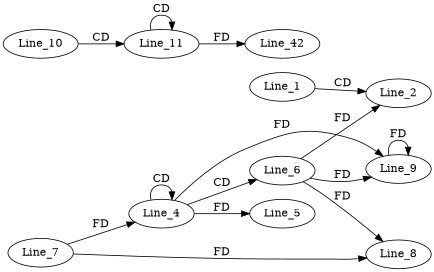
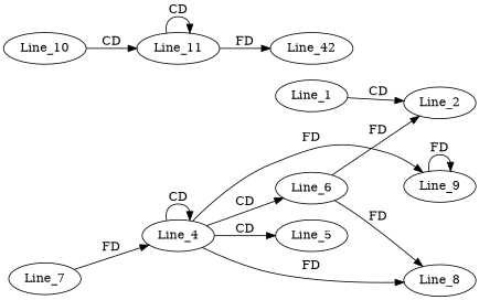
  digraph {
    rankdir=LR
    Line_1
    Line_2
    Line_6
    Line_8
    Line_9
    Line_4
    Line_5
    Line_7
    Line_11
    n10 [label=Line_42]
    Line_10
    Line_1 -> Line_2 [label=CD]
    Line_6 -> Line_2 [label=FD]
    Line_6 -> Line_8 [label=FD]
-   Line_6 -> Line_9 [label=FD]
    Line_9 -> Line_9 [label=FD]
    Line_4 -> Line_6 [label=CD]
-   Line_7 -> Line_8 [label=FD]
+   Line_4 -> Line_8 [label=FD]
    Line_4 -> Line_9 [label=FD]
    Line_4 -> Line_4 [label=CD]
-   Line_4 -> Line_5 [label=FD]
+   Line_4 -> Line_5 [label=CD]
    Line_7 -> Line_4 [label=FD]
    Line_11 -> Line_11 [label=CD]
    Line_11 -> n10 [label=FD]
    Line_10 -> Line_11 [label=CD]
  }
